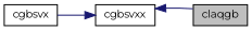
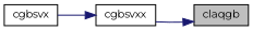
  digraph {
    fontname=Montserrat
    rankdir=RL
    node [color=black fillcolor=white fontname=Montserrat fontsize=10 shape=record style=filled]
    edge [color=midnightblue dir=back fontname=Montserrat fontsize=10 labelfontname=Helvetica labelfontsize=10 style=solid]
    n1 [fillcolor=grey75 fontcolor=black height=0.2 label=claqgb width=0.4]
    n2 [height=0.2 label=cgbsvxx width=0.4]
    n3 [height=0.2 label=cgbsvx width=0.4]
-   n2 -> n1
+   n1 -> n2
    n2 -> n3
  }
